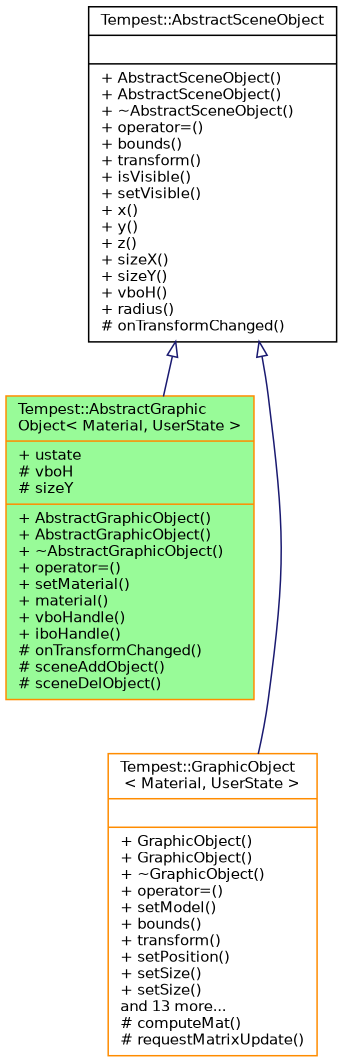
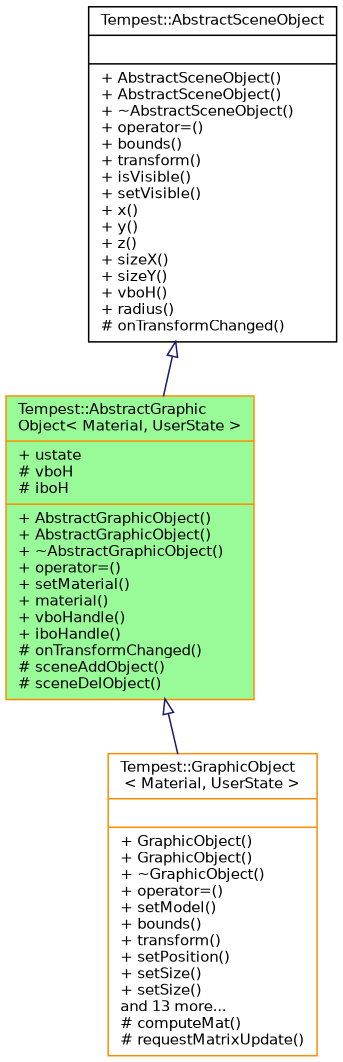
  digraph {
    node [color=darkorange fillcolor=white fontname=Helvetica fontsize=10 shape=record style=filled]
    edge [arrowtail=onormal color=midnightblue dir=back fontname=Helvetica fontsize=10 labelfontname=Helvetica labelfontsize=10 style=solid]
    n1 [color=black fontcolor=black height=0.2 label="{Tempest::AbstractSceneObject\n||+ AbstractSceneObject()\l+ AbstractSceneObject()\l+ ~AbstractSceneObject()\l+ operator=()\l+ bounds()\l+ transform()\l+ isVisible()\l+ setVisible()\l+ x()\l+ y()\l+ z()\l+ sizeX()\l+ sizeY()\l+ vboH()\l+ radius()\l# onTransformChanged()\l}" width=0.4]
-   n2 [fillcolor=palegreen height=0.2 label="{Tempest::AbstractGraphic\lObject\< Material, UserState \>\n|+ ustate\l# vboH\l# sizeY\l|+ AbstractGraphicObject()\l+ AbstractGraphicObject()\l+ ~AbstractGraphicObject()\l+ operator=()\l+ setMaterial()\l+ material()\l+ vboHandle()\l+ iboHandle()\l# onTransformChanged()\l# sceneAddObject()\l# sceneDelObject()\l}" width=0.4]
+   n2 [fillcolor=palegreen height=0.2 label="{Tempest::AbstractGraphic\lObject\< Material, UserState \>\n|+ ustate\l# vboH\l# iboH\l|+ AbstractGraphicObject()\l+ AbstractGraphicObject()\l+ ~AbstractGraphicObject()\l+ operator=()\l+ setMaterial()\l+ material()\l+ vboHandle()\l+ iboHandle()\l# onTransformChanged()\l# sceneAddObject()\l# sceneDelObject()\l}" width=0.4]
    n3 [height=0.2 label="{Tempest::GraphicObject\l\< Material, UserState \>\n||+ GraphicObject()\l+ GraphicObject()\l+ ~GraphicObject()\l+ operator=()\l+ setModel()\l+ bounds()\l+ transform()\l+ setPosition()\l+ setSize()\l+ setSize()\land 13 more...\l# computeMat()\l# requestMatrixUpdate()\l}" width=0.4]
    n1 -> n2
-   n1 -> n3
+   n2 -> n3
  }
